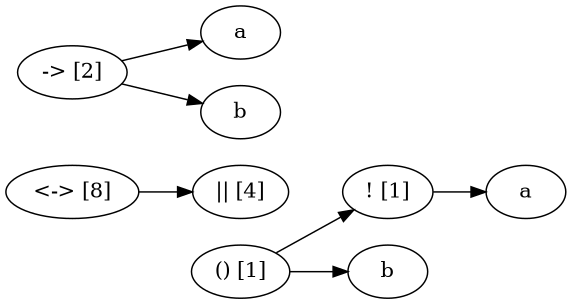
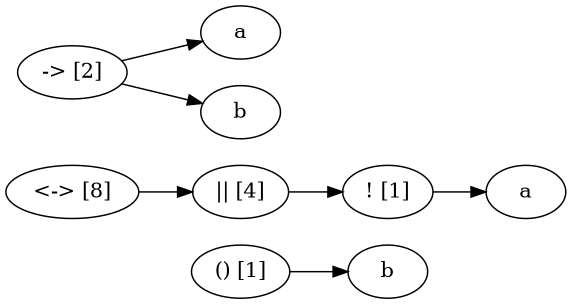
  digraph {
    rankdir=LR
    n1 [label="<-> [8]"]
    n2 [label="|| [4]"]
    n3 [label="-> [2]"]
    n4 [label=a]
    n5 [label=b]
    n6 [label="! [1]"]
    n7 [label=a]
    n8 [label="() [1]"]
    n9 [label=b]
    n1 -> n2
-   n8 -> n6
+   n2 -> n6
    n3 -> n4
    n3 -> n5
    n6 -> n7
    n8 -> n9
  }
